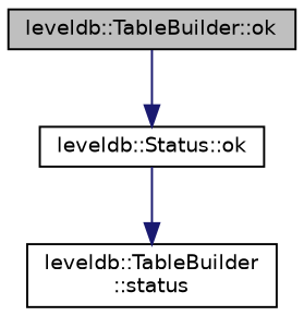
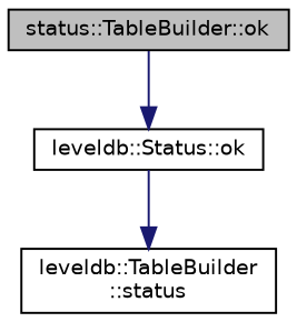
  digraph {
    rankdir=TB
    node [color=black fillcolor=white fontname=Helvetica fontsize=10 shape=record style=filled]
    edge [color=midnightblue fontname=Helvetica fontsize=10 labelfontname=Helvetica labelfontsize=10 style=solid]
-   n1 [fillcolor=grey75 fontcolor=black height=0.2 label="leveldb::TableBuilder::ok" width=0.4]
+   n1 [fillcolor=grey75 fontcolor=black height=0.2 label="status::TableBuilder::ok" width=0.4]
    n2 [height=0.2 label="leveldb::Status::ok" width=0.4]
    n3 [height=0.2 label="leveldb::TableBuilder\l::status" width=0.4]
    n1 -> n2
    n2 -> n3
  }
